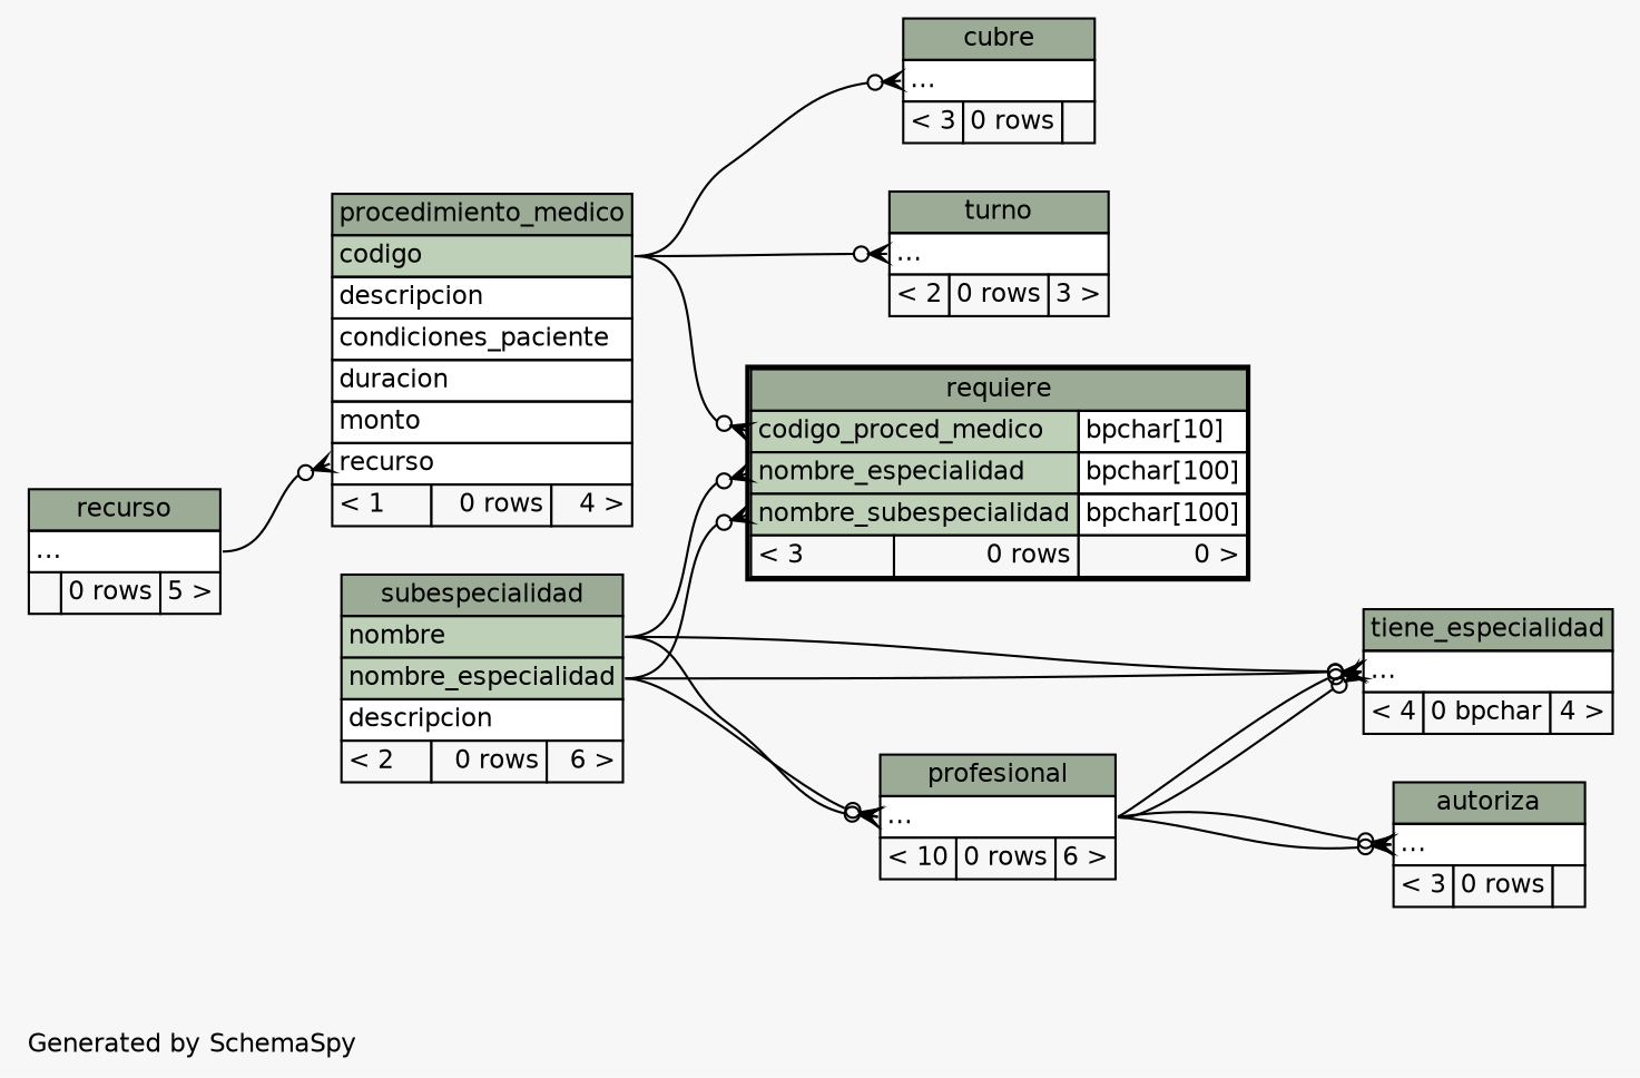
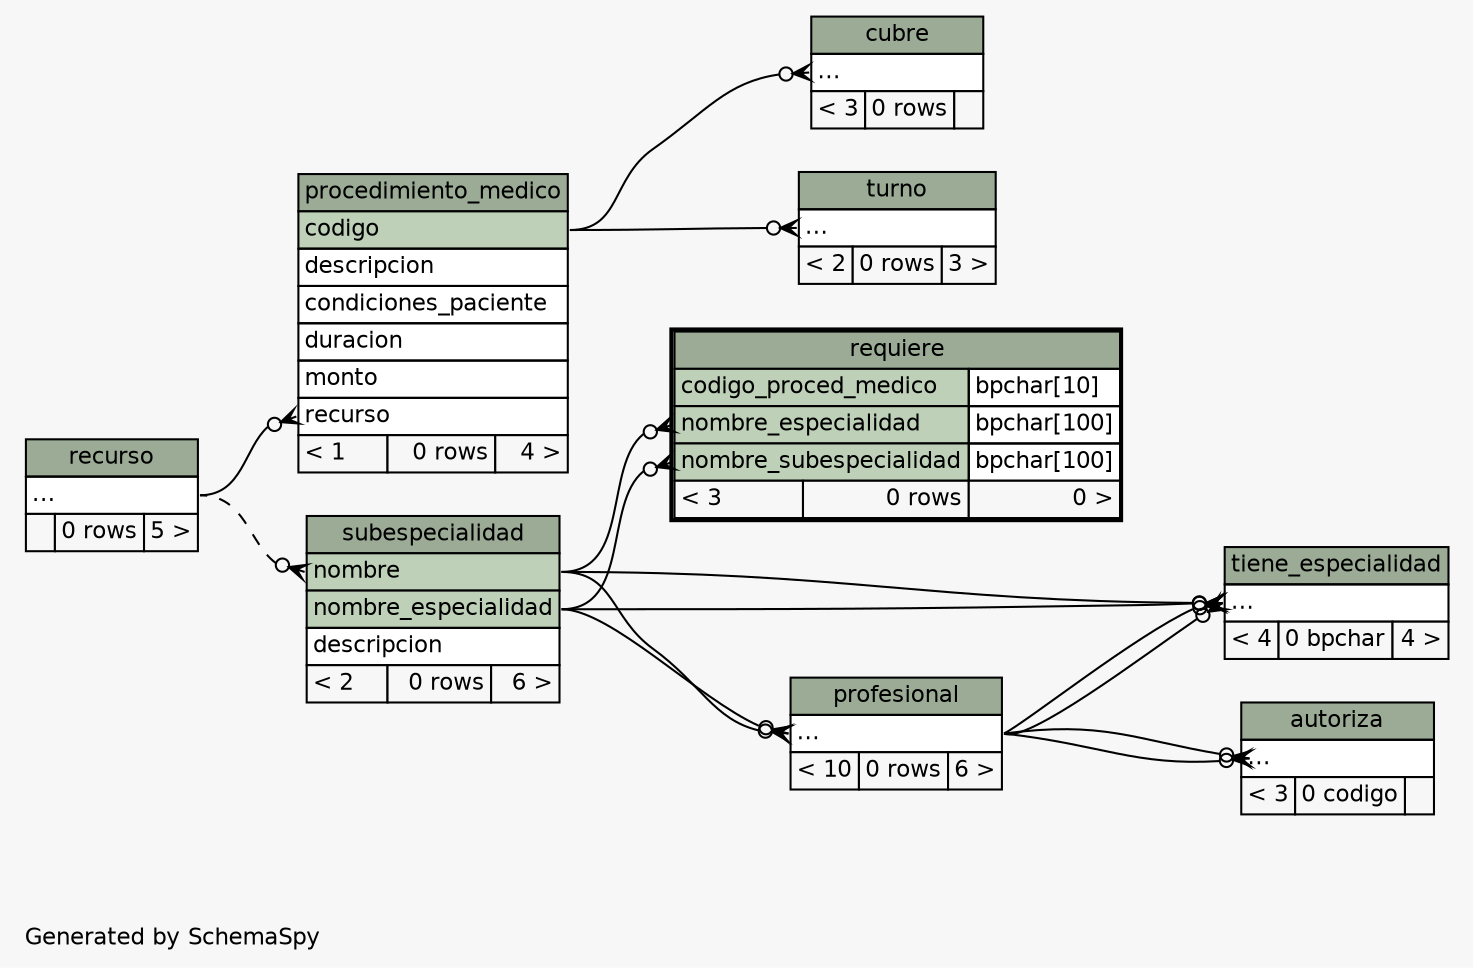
  digraph {
    bgcolor="#f7f7f7"
    fontname=Helvetica
    fontsize=11
    label="\nGenerated by SchemaSpy"
    labeljust=l
    nodesep=0.18
    rankdir=RL
    ranksep=0.46
    node [fontname=Helvetica fontsize=11 shape=plaintext]
    edge [arrowhead=none arrowsize=0.8 arrowtail=crowodot dir=back headport="elipses:e" tailport="elipses:w"]
-   n1 [label=<     <TABLE BORDER="0" CELLBORDER="1" CELLSPACING="0" BGCOLOR="#ffffff">       <TR><TD COLSPAN="3" BGCOLOR="#9bab96" ALIGN="CENTER">autoriza</TD></TR>       <TR><TD PORT="elipses" COLSPAN="3" ALIGN="LEFT">...</TD></TR>       <TR><TD ALIGN="LEFT" BGCOLOR="#f7f7f7">&lt; 3</TD><TD ALIGN="RIGHT" BGCOLOR="#f7f7f7">0 rows</TD><TD ALIGN="RIGHT" BGCOLOR="#f7f7f7">  </TD></TR>     </TABLE>>]
+   n1 [label=<     <TABLE BORDER="0" CELLBORDER="1" CELLSPACING="0" BGCOLOR="#ffffff">       <TR><TD COLSPAN="3" BGCOLOR="#9bab96" ALIGN="CENTER">autoriza</TD></TR>       <TR><TD PORT="elipses" COLSPAN="3" ALIGN="LEFT">...</TD></TR>       <TR><TD ALIGN="LEFT" BGCOLOR="#f7f7f7">&lt; 3</TD><TD ALIGN="RIGHT" BGCOLOR="#f7f7f7">0 codigo</TD><TD ALIGN="RIGHT" BGCOLOR="#f7f7f7">  </TD></TR>     </TABLE>>]
    n2 [label=<     <TABLE BORDER="0" CELLBORDER="1" CELLSPACING="0" BGCOLOR="#ffffff">       <TR><TD COLSPAN="3" BGCOLOR="#9bab96" ALIGN="CENTER">profesional</TD></TR>       <TR><TD PORT="elipses" COLSPAN="3" ALIGN="LEFT">...</TD></TR>       <TR><TD ALIGN="LEFT" BGCOLOR="#f7f7f7">&lt; 10</TD><TD ALIGN="RIGHT" BGCOLOR="#f7f7f7">0 rows</TD><TD ALIGN="RIGHT" BGCOLOR="#f7f7f7">6 &gt;</TD></TR>     </TABLE>>]
    n3 [label=<     <TABLE BORDER="0" CELLBORDER="1" CELLSPACING="0" BGCOLOR="#ffffff">       <TR><TD COLSPAN="3" BGCOLOR="#9bab96" ALIGN="CENTER">procedimiento_medico</TD></TR>       <TR><TD PORT="codigo" COLSPAN="3" BGCOLOR="#bed1b8" ALIGN="LEFT">codigo</TD></TR>       <TR><TD PORT="descripcion" COLSPAN="3" ALIGN="LEFT">descripcion</TD></TR>       <TR><TD PORT="condiciones_paciente" COLSPAN="3" ALIGN="LEFT">condiciones_paciente</TD></TR>       <TR><TD PORT="duracion" COLSPAN="3" ALIGN="LEFT">duracion</TD></TR>       <TR><TD PORT="monto" COLSPAN="3" ALIGN="LEFT">monto</TD></TR>       <TR><TD PORT="recurso" COLSPAN="3" ALIGN="LEFT">recurso</TD></TR>       <TR><TD ALIGN="LEFT" BGCOLOR="#f7f7f7">&lt; 1</TD><TD ALIGN="RIGHT" BGCOLOR="#f7f7f7">0 rows</TD><TD ALIGN="RIGHT" BGCOLOR="#f7f7f7">4 &gt;</TD></TR>     </TABLE>>]
    n4 [label=<     <TABLE BORDER="0" CELLBORDER="1" CELLSPACING="0" BGCOLOR="#ffffff">       <TR><TD COLSPAN="3" BGCOLOR="#9bab96" ALIGN="CENTER">recurso</TD></TR>       <TR><TD PORT="elipses" COLSPAN="3" ALIGN="LEFT">...</TD></TR>       <TR><TD ALIGN="LEFT" BGCOLOR="#f7f7f7">  </TD><TD ALIGN="RIGHT" BGCOLOR="#f7f7f7">0 rows</TD><TD ALIGN="RIGHT" BGCOLOR="#f7f7f7">5 &gt;</TD></TR>     </TABLE>>]
    n5 [label=<     <TABLE BORDER="0" CELLBORDER="1" CELLSPACING="0" BGCOLOR="#ffffff">       <TR><TD COLSPAN="3" BGCOLOR="#9bab96" ALIGN="CENTER">subespecialidad</TD></TR>       <TR><TD PORT="nombre" COLSPAN="3" BGCOLOR="#bed1b8" ALIGN="LEFT">nombre</TD></TR>       <TR><TD PORT="nombre_especialidad" COLSPAN="3" BGCOLOR="#bed1b8" ALIGN="LEFT">nombre_especialidad</TD></TR>       <TR><TD PORT="descripcion" COLSPAN="3" ALIGN="LEFT">descripcion</TD></TR>       <TR><TD ALIGN="LEFT" BGCOLOR="#f7f7f7">&lt; 2</TD><TD ALIGN="RIGHT" BGCOLOR="#f7f7f7">0 rows</TD><TD ALIGN="RIGHT" BGCOLOR="#f7f7f7">6 &gt;</TD></TR>     </TABLE>>]
    n6 [label=<     <TABLE BORDER="0" CELLBORDER="1" CELLSPACING="0" BGCOLOR="#ffffff">       <TR><TD COLSPAN="3" BGCOLOR="#9bab96" ALIGN="CENTER">cubre</TD></TR>       <TR><TD PORT="elipses" COLSPAN="3" ALIGN="LEFT">...</TD></TR>       <TR><TD ALIGN="LEFT" BGCOLOR="#f7f7f7">&lt; 3</TD><TD ALIGN="RIGHT" BGCOLOR="#f7f7f7">0 rows</TD><TD ALIGN="RIGHT" BGCOLOR="#f7f7f7">  </TD></TR>     </TABLE>>]
    n7 [label=<     <TABLE BORDER="2" CELLBORDER="1" CELLSPACING="0" BGCOLOR="#ffffff">       <TR><TD COLSPAN="3" BGCOLOR="#9bab96" ALIGN="CENTER">requiere</TD></TR>       <TR><TD PORT="codigo_proced_medico" COLSPAN="2" BGCOLOR="#bed1b8" ALIGN="LEFT">codigo_proced_medico</TD><TD PORT="codigo_proced_medico.type" ALIGN="LEFT">bpchar[10]</TD></TR>       <TR><TD PORT="nombre_especialidad" COLSPAN="2" BGCOLOR="#bed1b8" ALIGN="LEFT">nombre_especialidad</TD><TD PORT="nombre_especialidad.type" ALIGN="LEFT">bpchar[100]</TD></TR>       <TR><TD PORT="nombre_subespecialidad" COLSPAN="2" BGCOLOR="#bed1b8" ALIGN="LEFT">nombre_subespecialidad</TD><TD PORT="nombre_subespecialidad.type" ALIGN="LEFT">bpchar[100]</TD></TR>       <TR><TD ALIGN="LEFT" BGCOLOR="#f7f7f7">&lt; 3</TD><TD ALIGN="RIGHT" BGCOLOR="#f7f7f7">0 rows</TD><TD ALIGN="RIGHT" BGCOLOR="#f7f7f7">0 &gt;</TD></TR>     </TABLE>>]
    n8 [label=<     <TABLE BORDER="0" CELLBORDER="1" CELLSPACING="0" BGCOLOR="#ffffff">       <TR><TD COLSPAN="3" BGCOLOR="#9bab96" ALIGN="CENTER">tiene_especialidad</TD></TR>       <TR><TD PORT="elipses" COLSPAN="3" ALIGN="LEFT">...</TD></TR>       <TR><TD ALIGN="LEFT" BGCOLOR="#f7f7f7">&lt; 4</TD><TD ALIGN="RIGHT" BGCOLOR="#f7f7f7">0 bpchar</TD><TD ALIGN="RIGHT" BGCOLOR="#f7f7f7">4 &gt;</TD></TR>     </TABLE>>]
    n9 [label=<     <TABLE BORDER="0" CELLBORDER="1" CELLSPACING="0" BGCOLOR="#ffffff">       <TR><TD COLSPAN="3" BGCOLOR="#9bab96" ALIGN="CENTER">turno</TD></TR>       <TR><TD PORT="elipses" COLSPAN="3" ALIGN="LEFT">...</TD></TR>       <TR><TD ALIGN="LEFT" BGCOLOR="#f7f7f7">&lt; 2</TD><TD ALIGN="RIGHT" BGCOLOR="#f7f7f7">0 rows</TD><TD ALIGN="RIGHT" BGCOLOR="#f7f7f7">3 &gt;</TD></TR>     </TABLE>>]
    n1 -> n2
    n1 -> n2
    n2 -> n5 [headport="nombre:e"]
    n2 -> n5 [headport="nombre_especialidad:e"]
    n3 -> n4 [tailport="recurso:w"]
+   n5 -> n4 [style=dashed tailport="nombre:w"]
    n6 -> n3 [headport="codigo:e"]
-   n7 -> n3 [headport="codigo:e" tailport="codigo_proced_medico:w"]
    n7 -> n5 [headport="nombre:e" tailport="nombre_especialidad:w"]
    n7 -> n5 [headport="nombre_especialidad:e" tailport="nombre_subespecialidad:w"]
    n8 -> n2
    n8 -> n2
    n8 -> n5 [headport="nombre:e"]
    n8 -> n5 [headport="nombre_especialidad:e"]
    n9 -> n3 [headport="codigo:e"]
  }
